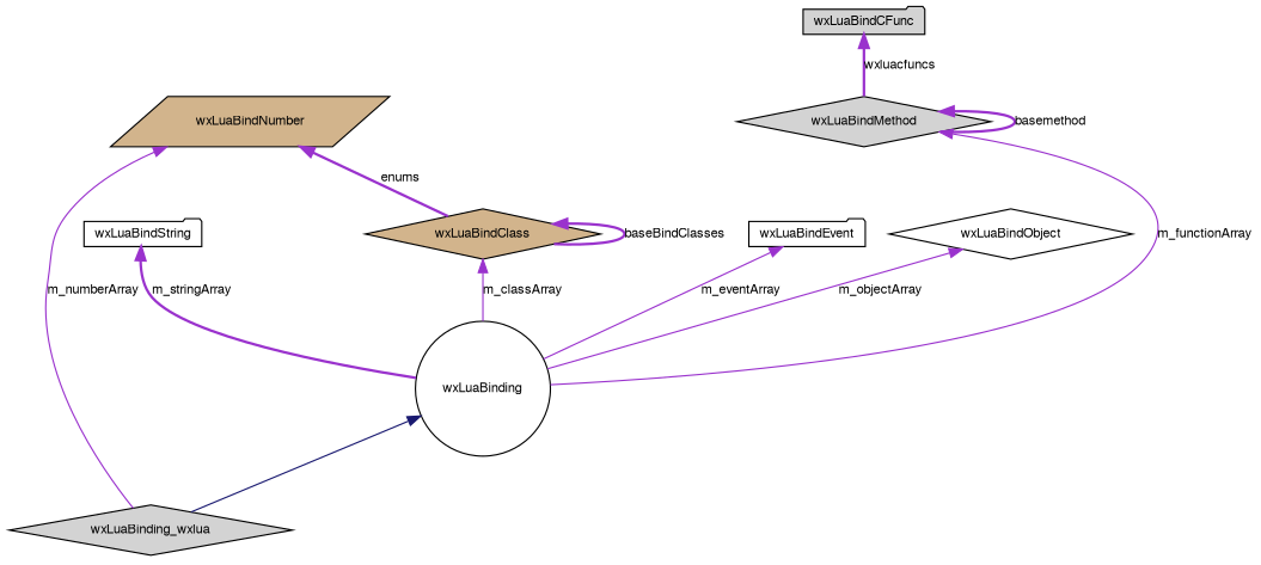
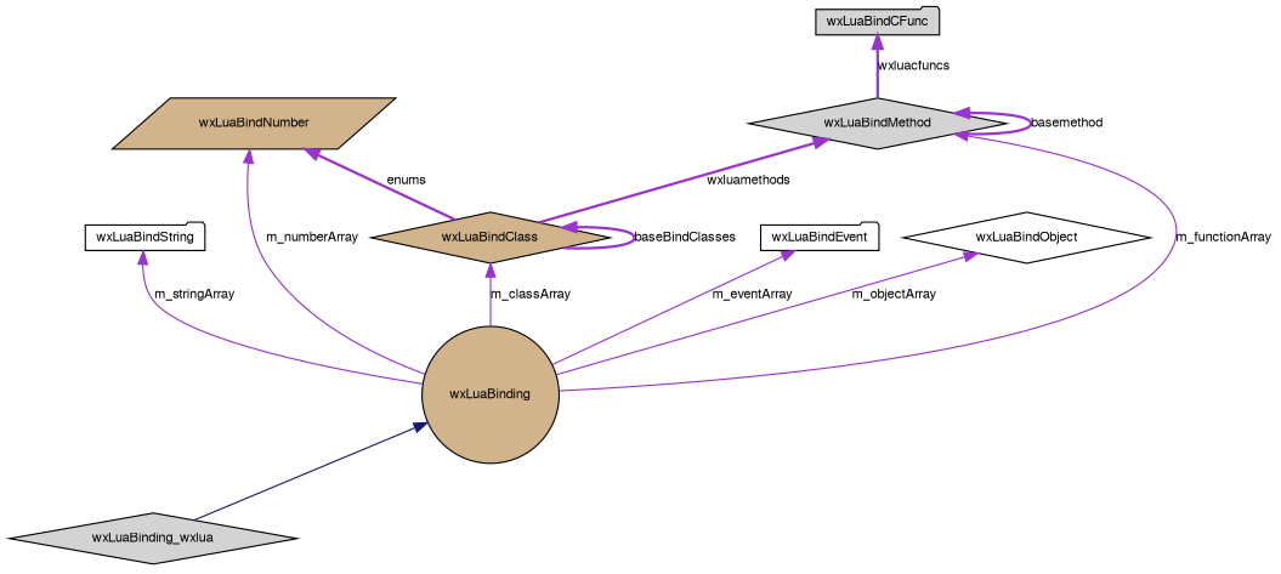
  digraph {
    rankdir=TB
    node [color=black fillcolor=white fontname=FreeSans fontsize=10 shape=diamond style=filled]
    edge [color=darkorchid3 dir=back fontname=FreeSans fontsize=10 labelfontname=FreeSans labelfontsize=10 style=solid]
    n1 [fillcolor=lightgrey fontcolor=black height=0.2 label=wxLuaBinding_wxlua width=0.4]
-   n2 [height=0.2 label=wxLuaBinding shape=circle width=0.4]
+   n2 [fillcolor=tan height=0.2 label=wxLuaBinding shape=circle width=0.4]
    n3 [height=0.2 label=wxLuaBindObject width=0.4]
    n4 [height=0.2 label=wxLuaBindString shape=folder width=0.4]
    n5 [fillcolor=tan height=0.2 label=wxLuaBindNumber shape=parallelogram width=0.4]
    n6 [fillcolor=tan height=0.2 label=wxLuaBindClass width=0.4]
    n7 [fillcolor=lightgrey height=0.2 label=wxLuaBindMethod width=0.4]
    n8 [fillcolor=lightgrey height=0.2 label=wxLuaBindCFunc shape=folder width=0.4]
    n9 [height=0.2 label=wxLuaBindEvent shape=folder width=0.4]
    n2 -> n1 [color=midnightblue]
    n3 -> n2 [label=m_objectArray]
-   n4 -> n2 [label=m_stringArray style=bold]
-   n5 -> n1 [label=m_numberArray]
+   n4 -> n2 [label=m_stringArray]
+   n5 -> n2 [label=m_numberArray]
    n5 -> n6 [label=enums style=bold]
    n6 -> n2 [label=m_classArray]
    n6 -> n6 [label=baseBindClasses style=bold]
    n7 -> n2 [label=m_functionArray]
+   n7 -> n6 [label=wxluamethods style=bold]
    n7 -> n7 [label=basemethod style=bold]
    n8 -> n7 [label=wxluacfuncs style=bold]
    n9 -> n2 [label=m_eventArray]
  }
